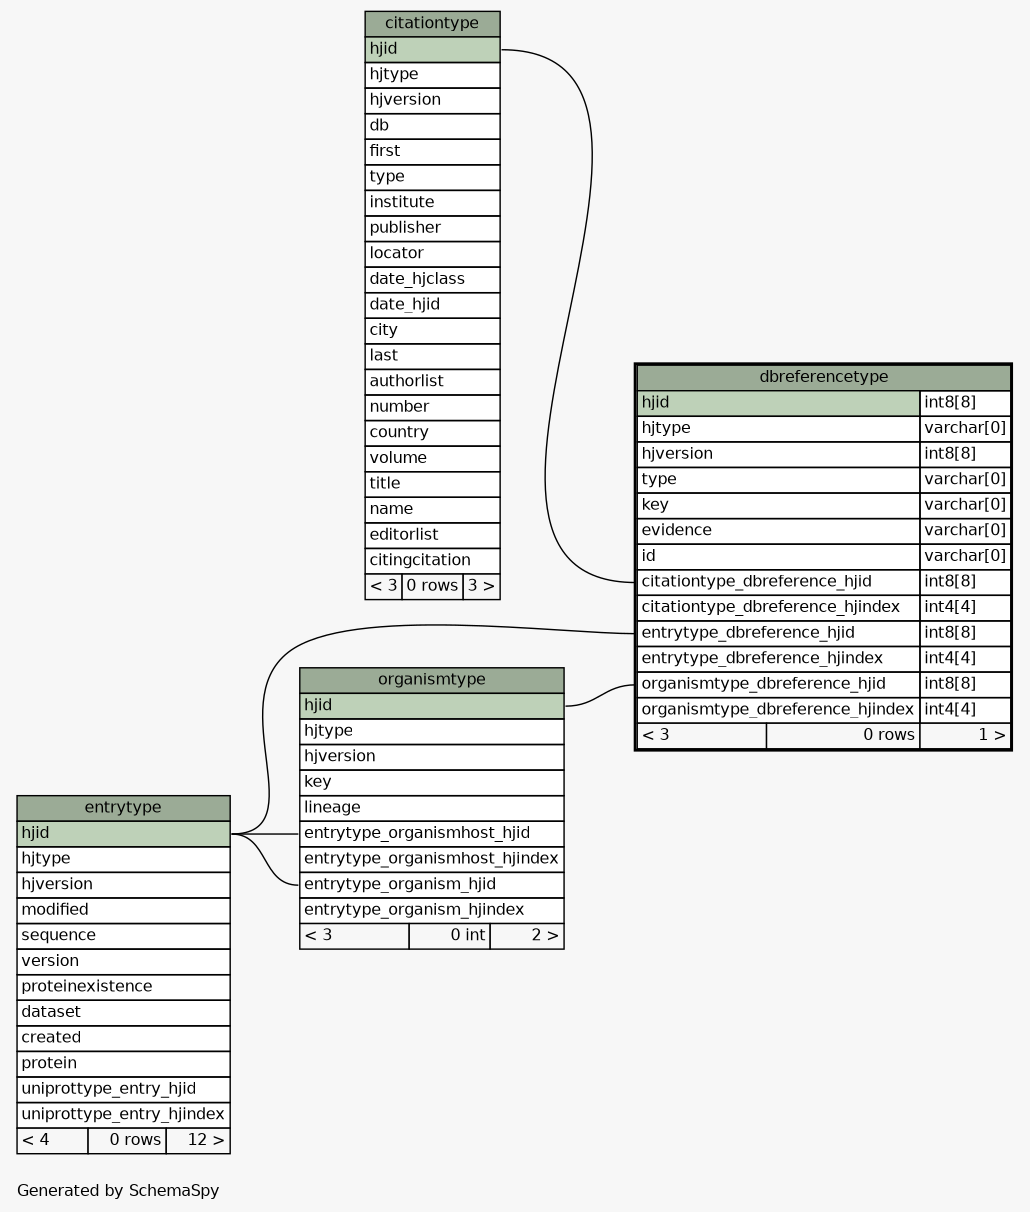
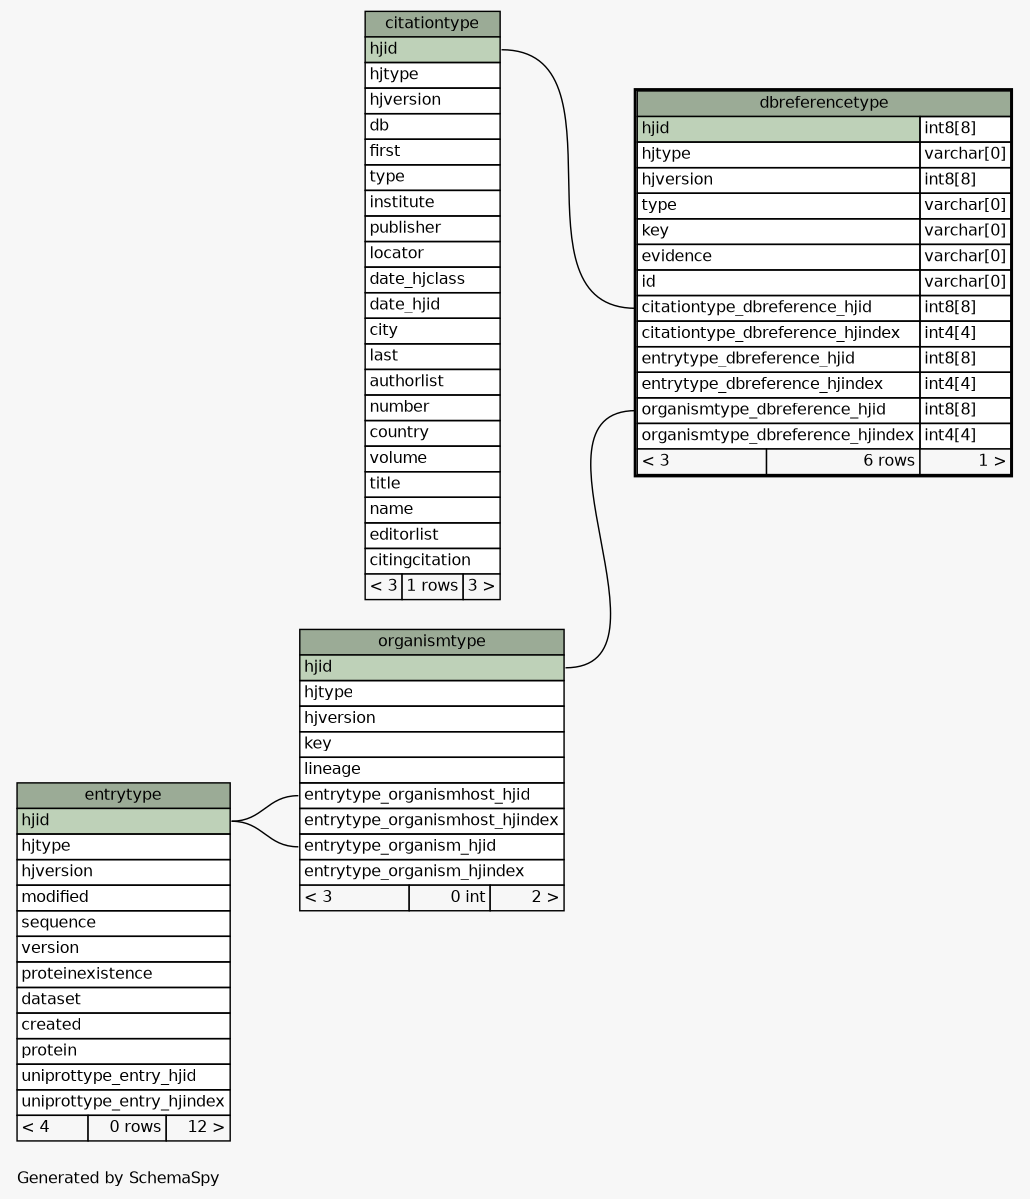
  digraph {
    bgcolor="#f7f7f7"
    fontname=Helvetica
    fontsize=11
    label="\nGenerated by SchemaSpy"
    labeljust=l
    nodesep=0.18
    rankdir=RL
    ranksep=0.46
    node [fontname=Helvetica fontsize=11 shape=plaintext]
    edge [arrowhead=none arrowsize=0.8 arrowtail=crowodot headport="hjid:e"]
-   n1 [label=<     <TABLE BORDER="2" CELLBORDER="1" CELLSPACING="0" BGCOLOR="#ffffff">       <TR><TD COLSPAN="3" BGCOLOR="#9bab96" ALIGN="CENTER">dbreferencetype</TD></TR>       <TR><TD PORT="hjid" COLSPAN="2" BGCOLOR="#bed1b8" ALIGN="LEFT">hjid</TD><TD PORT="hjid.type" ALIGN="LEFT">int8[8]</TD></TR>       <TR><TD PORT="hjtype" COLSPAN="2" ALIGN="LEFT">hjtype</TD><TD PORT="hjtype.type" ALIGN="LEFT">varchar[0]</TD></TR>       <TR><TD PORT="hjversion" COLSPAN="2" ALIGN="LEFT">hjversion</TD><TD PORT="hjversion.type" ALIGN="LEFT">int8[8]</TD></TR>       <TR><TD PORT="type" COLSPAN="2" ALIGN="LEFT">type</TD><TD PORT="type.type" ALIGN="LEFT">varchar[0]</TD></TR>       <TR><TD PORT="key" COLSPAN="2" ALIGN="LEFT">key</TD><TD PORT="key.type" ALIGN="LEFT">varchar[0]</TD></TR>       <TR><TD PORT="evidence" COLSPAN="2" ALIGN="LEFT">evidence</TD><TD PORT="evidence.type" ALIGN="LEFT">varchar[0]</TD></TR>       <TR><TD PORT="id" COLSPAN="2" ALIGN="LEFT">id</TD><TD PORT="id.type" ALIGN="LEFT">varchar[0]</TD></TR>       <TR><TD PORT="citationtype_dbreference_hjid" COLSPAN="2" ALIGN="LEFT">citationtype_dbreference_hjid</TD><TD PORT="citationtype_dbreference_hjid.type" ALIGN="LEFT">int8[8]</TD></TR>       <TR><TD PORT="citationtype_dbreference_hjindex" COLSPAN="2" ALIGN="LEFT">citationtype_dbreference_hjindex</TD><TD PORT="citationtype_dbreference_hjindex.type" ALIGN="LEFT">int4[4]</TD></TR>       <TR><TD PORT="entrytype_dbreference_hjid" COLSPAN="2" ALIGN="LEFT">entrytype_dbreference_hjid</TD><TD PORT="entrytype_dbreference_hjid.type" ALIGN="LEFT">int8[8]</TD></TR>       <TR><TD PORT="entrytype_dbreference_hjindex" COLSPAN="2" ALIGN="LEFT">entrytype_dbreference_hjindex</TD><TD PORT="entrytype_dbreference_hjindex.type" ALIGN="LEFT">int4[4]</TD></TR>       <TR><TD PORT="organismtype_dbreference_hjid" COLSPAN="2" ALIGN="LEFT">organismtype_dbreference_hjid</TD><TD PORT="organismtype_dbreference_hjid.type" ALIGN="LEFT">int8[8]</TD></TR>       <TR><TD PORT="organismtype_dbreference_hjindex" COLSPAN="2" ALIGN="LEFT">organismtype_dbreference_hjindex</TD><TD PORT="organismtype_dbreference_hjindex.type" ALIGN="LEFT">int4[4]</TD></TR>       <TR><TD ALIGN="LEFT" BGCOLOR="#f7f7f7">&lt; 3</TD><TD ALIGN="RIGHT" BGCOLOR="#f7f7f7">0 rows</TD><TD ALIGN="RIGHT" BGCOLOR="#f7f7f7">1 &gt;</TD></TR>     </TABLE>>]
-   n2 [label=<     <TABLE BORDER="0" CELLBORDER="1" CELLSPACING="0" BGCOLOR="#ffffff">       <TR><TD COLSPAN="3" BGCOLOR="#9bab96" ALIGN="CENTER">citationtype</TD></TR>       <TR><TD PORT="hjid" COLSPAN="3" BGCOLOR="#bed1b8" ALIGN="LEFT">hjid</TD></TR>       <TR><TD PORT="hjtype" COLSPAN="3" ALIGN="LEFT">hjtype</TD></TR>       <TR><TD PORT="hjversion" COLSPAN="3" ALIGN="LEFT">hjversion</TD></TR>       <TR><TD PORT="db" COLSPAN="3" ALIGN="LEFT">db</TD></TR>       <TR><TD PORT="first" COLSPAN="3" ALIGN="LEFT">first</TD></TR>       <TR><TD PORT="type" COLSPAN="3" ALIGN="LEFT">type</TD></TR>       <TR><TD PORT="institute" COLSPAN="3" ALIGN="LEFT">institute</TD></TR>       <TR><TD PORT="publisher" COLSPAN="3" ALIGN="LEFT">publisher</TD></TR>       <TR><TD PORT="locator" COLSPAN="3" ALIGN="LEFT">locator</TD></TR>       <TR><TD PORT="date_hjclass" COLSPAN="3" ALIGN="LEFT">date_hjclass</TD></TR>       <TR><TD PORT="date_hjid" COLSPAN="3" ALIGN="LEFT">date_hjid</TD></TR>       <TR><TD PORT="city" COLSPAN="3" ALIGN="LEFT">city</TD></TR>       <TR><TD PORT="last" COLSPAN="3" ALIGN="LEFT">last</TD></TR>       <TR><TD PORT="authorlist" COLSPAN="3" ALIGN="LEFT">authorlist</TD></TR>       <TR><TD PORT="number" COLSPAN="3" ALIGN="LEFT">number</TD></TR>       <TR><TD PORT="country" COLSPAN="3" ALIGN="LEFT">country</TD></TR>       <TR><TD PORT="volume" COLSPAN="3" ALIGN="LEFT">volume</TD></TR>       <TR><TD PORT="title" COLSPAN="3" ALIGN="LEFT">title</TD></TR>       <TR><TD PORT="name" COLSPAN="3" ALIGN="LEFT">name</TD></TR>       <TR><TD PORT="editorlist" COLSPAN="3" ALIGN="LEFT">editorlist</TD></TR>       <TR><TD PORT="citingcitation" COLSPAN="3" ALIGN="LEFT">citingcitation</TD></TR>       <TR><TD ALIGN="LEFT" BGCOLOR="#f7f7f7">&lt; 3</TD><TD ALIGN="RIGHT" BGCOLOR="#f7f7f7">0 rows</TD><TD ALIGN="RIGHT" BGCOLOR="#f7f7f7">3 &gt;</TD></TR>     </TABLE>>]
+   n1 [label=<     <TABLE BORDER="2" CELLBORDER="1" CELLSPACING="0" BGCOLOR="#ffffff">       <TR><TD COLSPAN="3" BGCOLOR="#9bab96" ALIGN="CENTER">dbreferencetype</TD></TR>       <TR><TD PORT="hjid" COLSPAN="2" BGCOLOR="#bed1b8" ALIGN="LEFT">hjid</TD><TD PORT="hjid.type" ALIGN="LEFT">int8[8]</TD></TR>       <TR><TD PORT="hjtype" COLSPAN="2" ALIGN="LEFT">hjtype</TD><TD PORT="hjtype.type" ALIGN="LEFT">varchar[0]</TD></TR>       <TR><TD PORT="hjversion" COLSPAN="2" ALIGN="LEFT">hjversion</TD><TD PORT="hjversion.type" ALIGN="LEFT">int8[8]</TD></TR>       <TR><TD PORT="type" COLSPAN="2" ALIGN="LEFT">type</TD><TD PORT="type.type" ALIGN="LEFT">varchar[0]</TD></TR>       <TR><TD PORT="key" COLSPAN="2" ALIGN="LEFT">key</TD><TD PORT="key.type" ALIGN="LEFT">varchar[0]</TD></TR>       <TR><TD PORT="evidence" COLSPAN="2" ALIGN="LEFT">evidence</TD><TD PORT="evidence.type" ALIGN="LEFT">varchar[0]</TD></TR>       <TR><TD PORT="id" COLSPAN="2" ALIGN="LEFT">id</TD><TD PORT="id.type" ALIGN="LEFT">varchar[0]</TD></TR>       <TR><TD PORT="citationtype_dbreference_hjid" COLSPAN="2" ALIGN="LEFT">citationtype_dbreference_hjid</TD><TD PORT="citationtype_dbreference_hjid.type" ALIGN="LEFT">int8[8]</TD></TR>       <TR><TD PORT="citationtype_dbreference_hjindex" COLSPAN="2" ALIGN="LEFT">citationtype_dbreference_hjindex</TD><TD PORT="citationtype_dbreference_hjindex.type" ALIGN="LEFT">int4[4]</TD></TR>       <TR><TD PORT="entrytype_dbreference_hjid" COLSPAN="2" ALIGN="LEFT">entrytype_dbreference_hjid</TD><TD PORT="entrytype_dbreference_hjid.type" ALIGN="LEFT">int8[8]</TD></TR>       <TR><TD PORT="entrytype_dbreference_hjindex" COLSPAN="2" ALIGN="LEFT">entrytype_dbreference_hjindex</TD><TD PORT="entrytype_dbreference_hjindex.type" ALIGN="LEFT">int4[4]</TD></TR>       <TR><TD PORT="organismtype_dbreference_hjid" COLSPAN="2" ALIGN="LEFT">organismtype_dbreference_hjid</TD><TD PORT="organismtype_dbreference_hjid.type" ALIGN="LEFT">int8[8]</TD></TR>       <TR><TD PORT="organismtype_dbreference_hjindex" COLSPAN="2" ALIGN="LEFT">organismtype_dbreference_hjindex</TD><TD PORT="organismtype_dbreference_hjindex.type" ALIGN="LEFT">int4[4]</TD></TR>       <TR><TD ALIGN="LEFT" BGCOLOR="#f7f7f7">&lt; 3</TD><TD ALIGN="RIGHT" BGCOLOR="#f7f7f7">6 rows</TD><TD ALIGN="RIGHT" BGCOLOR="#f7f7f7">1 &gt;</TD></TR>     </TABLE>>]
+   n2 [label=<     <TABLE BORDER="0" CELLBORDER="1" CELLSPACING="0" BGCOLOR="#ffffff">       <TR><TD COLSPAN="3" BGCOLOR="#9bab96" ALIGN="CENTER">citationtype</TD></TR>       <TR><TD PORT="hjid" COLSPAN="3" BGCOLOR="#bed1b8" ALIGN="LEFT">hjid</TD></TR>       <TR><TD PORT="hjtype" COLSPAN="3" ALIGN="LEFT">hjtype</TD></TR>       <TR><TD PORT="hjversion" COLSPAN="3" ALIGN="LEFT">hjversion</TD></TR>       <TR><TD PORT="db" COLSPAN="3" ALIGN="LEFT">db</TD></TR>       <TR><TD PORT="first" COLSPAN="3" ALIGN="LEFT">first</TD></TR>       <TR><TD PORT="type" COLSPAN="3" ALIGN="LEFT">type</TD></TR>       <TR><TD PORT="institute" COLSPAN="3" ALIGN="LEFT">institute</TD></TR>       <TR><TD PORT="publisher" COLSPAN="3" ALIGN="LEFT">publisher</TD></TR>       <TR><TD PORT="locator" COLSPAN="3" ALIGN="LEFT">locator</TD></TR>       <TR><TD PORT="date_hjclass" COLSPAN="3" ALIGN="LEFT">date_hjclass</TD></TR>       <TR><TD PORT="date_hjid" COLSPAN="3" ALIGN="LEFT">date_hjid</TD></TR>       <TR><TD PORT="city" COLSPAN="3" ALIGN="LEFT">city</TD></TR>       <TR><TD PORT="last" COLSPAN="3" ALIGN="LEFT">last</TD></TR>       <TR><TD PORT="authorlist" COLSPAN="3" ALIGN="LEFT">authorlist</TD></TR>       <TR><TD PORT="number" COLSPAN="3" ALIGN="LEFT">number</TD></TR>       <TR><TD PORT="country" COLSPAN="3" ALIGN="LEFT">country</TD></TR>       <TR><TD PORT="volume" COLSPAN="3" ALIGN="LEFT">volume</TD></TR>       <TR><TD PORT="title" COLSPAN="3" ALIGN="LEFT">title</TD></TR>       <TR><TD PORT="name" COLSPAN="3" ALIGN="LEFT">name</TD></TR>       <TR><TD PORT="editorlist" COLSPAN="3" ALIGN="LEFT">editorlist</TD></TR>       <TR><TD PORT="citingcitation" COLSPAN="3" ALIGN="LEFT">citingcitation</TD></TR>       <TR><TD ALIGN="LEFT" BGCOLOR="#f7f7f7">&lt; 3</TD><TD ALIGN="RIGHT" BGCOLOR="#f7f7f7">1 rows</TD><TD ALIGN="RIGHT" BGCOLOR="#f7f7f7">3 &gt;</TD></TR>     </TABLE>>]
    n3 [label=<     <TABLE BORDER="0" CELLBORDER="1" CELLSPACING="0" BGCOLOR="#ffffff">       <TR><TD COLSPAN="3" BGCOLOR="#9bab96" ALIGN="CENTER">entrytype</TD></TR>       <TR><TD PORT="hjid" COLSPAN="3" BGCOLOR="#bed1b8" ALIGN="LEFT">hjid</TD></TR>       <TR><TD PORT="hjtype" COLSPAN="3" ALIGN="LEFT">hjtype</TD></TR>       <TR><TD PORT="hjversion" COLSPAN="3" ALIGN="LEFT">hjversion</TD></TR>       <TR><TD PORT="modified" COLSPAN="3" ALIGN="LEFT">modified</TD></TR>       <TR><TD PORT="sequence" COLSPAN="3" ALIGN="LEFT">sequence</TD></TR>       <TR><TD PORT="version" COLSPAN="3" ALIGN="LEFT">version</TD></TR>       <TR><TD PORT="proteinexistence" COLSPAN="3" ALIGN="LEFT">proteinexistence</TD></TR>       <TR><TD PORT="dataset" COLSPAN="3" ALIGN="LEFT">dataset</TD></TR>       <TR><TD PORT="created" COLSPAN="3" ALIGN="LEFT">created</TD></TR>       <TR><TD PORT="protein" COLSPAN="3" ALIGN="LEFT">protein</TD></TR>       <TR><TD PORT="uniprottype_entry_hjid" COLSPAN="3" ALIGN="LEFT">uniprottype_entry_hjid</TD></TR>       <TR><TD PORT="uniprottype_entry_hjindex" COLSPAN="3" ALIGN="LEFT">uniprottype_entry_hjindex</TD></TR>       <TR><TD ALIGN="LEFT" BGCOLOR="#f7f7f7">&lt; 4</TD><TD ALIGN="RIGHT" BGCOLOR="#f7f7f7">0 rows</TD><TD ALIGN="RIGHT" BGCOLOR="#f7f7f7">12 &gt;</TD></TR>     </TABLE>>]
    n4 [label=<     <TABLE BORDER="0" CELLBORDER="1" CELLSPACING="0" BGCOLOR="#ffffff">       <TR><TD COLSPAN="3" BGCOLOR="#9bab96" ALIGN="CENTER">organismtype</TD></TR>       <TR><TD PORT="hjid" COLSPAN="3" BGCOLOR="#bed1b8" ALIGN="LEFT">hjid</TD></TR>       <TR><TD PORT="hjtype" COLSPAN="3" ALIGN="LEFT">hjtype</TD></TR>       <TR><TD PORT="hjversion" COLSPAN="3" ALIGN="LEFT">hjversion</TD></TR>       <TR><TD PORT="key" COLSPAN="3" ALIGN="LEFT">key</TD></TR>       <TR><TD PORT="lineage" COLSPAN="3" ALIGN="LEFT">lineage</TD></TR>       <TR><TD PORT="entrytype_organismhost_hjid" COLSPAN="3" ALIGN="LEFT">entrytype_organismhost_hjid</TD></TR>       <TR><TD PORT="entrytype_organismhost_hjindex" COLSPAN="3" ALIGN="LEFT">entrytype_organismhost_hjindex</TD></TR>       <TR><TD PORT="entrytype_organism_hjid" COLSPAN="3" ALIGN="LEFT">entrytype_organism_hjid</TD></TR>       <TR><TD PORT="entrytype_organism_hjindex" COLSPAN="3" ALIGN="LEFT">entrytype_organism_hjindex</TD></TR>       <TR><TD ALIGN="LEFT" BGCOLOR="#f7f7f7">&lt; 3</TD><TD ALIGN="RIGHT" BGCOLOR="#f7f7f7">0 int</TD><TD ALIGN="RIGHT" BGCOLOR="#f7f7f7">2 &gt;</TD></TR>     </TABLE>>]
    n1 -> n2 [tailport="citationtype_dbreference_hjid:w"]
-   n1 -> n3 [tailport="entrytype_dbreference_hjid:w"]
    n1 -> n4 [tailport="organismtype_dbreference_hjid:w"]
    n4 -> n3 [tailport="entrytype_organism_hjid:w"]
    n4 -> n3 [tailport="entrytype_organismhost_hjid:w"]
  }
